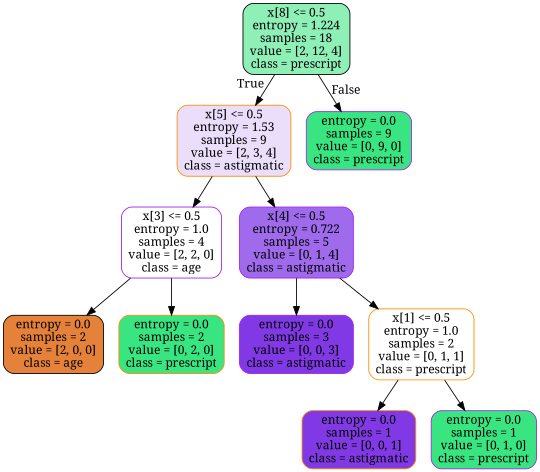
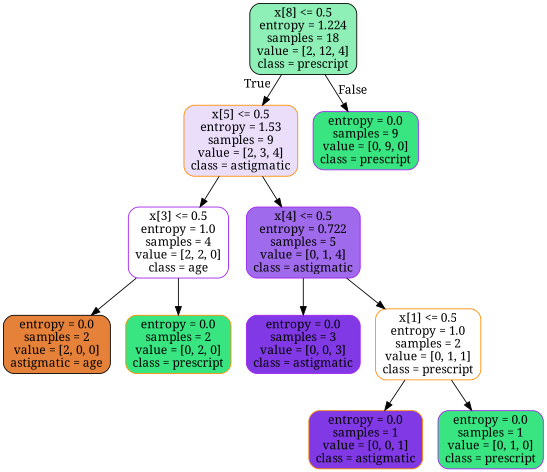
  digraph {
    fontname="Noto Serif"
    node [color=purple fillcolor="#39e581" fontname="Noto Serif" shape=box style="filled, rounded"]
    edge [fontname="Noto Serif"]
    n1 [color=black fillcolor="#8ef0b7" label="x[8] <= 0.5\nentropy = 1.224\nsamples = 18\nvalue = [2, 12, 4]\nclass = prescript"]
    n2 [color=darkorange fillcolor="#eadefb" label="x[5] <= 0.5\nentropy = 1.53\nsamples = 9\nvalue = [2, 3, 4]\nclass = astigmatic"]
    n3 [label="entropy = 0.0\nsamples = 9\nvalue = [0, 9, 0]\nclass = prescript"]
    n4 [fillcolor="#ffffff" label="x[3] <= 0.5\nentropy = 1.0\nsamples = 4\nvalue = [2, 2, 0]\nclass = age"]
    n5 [fillcolor="#a06aec" label="x[4] <= 0.5\nentropy = 0.722\nsamples = 5\nvalue = [0, 1, 4]\nclass = astigmatic"]
-   n6 [color=black fillcolor="#e58139" label="entropy = 0.0\nsamples = 2\nvalue = [2, 0, 0]\nclass = age"]
+   n6 [color=black fillcolor="#e58139" label="entropy = 0.0\nsamples = 2\nvalue = [2, 0, 0]\nastigmatic = age"]
    n7 [color=darkorange label="entropy = 0.0\nsamples = 2\nvalue = [0, 2, 0]\nclass = prescript"]
    n8 [fillcolor="#8139e5" label="entropy = 0.0\nsamples = 3\nvalue = [0, 0, 3]\nclass = astigmatic"]
    n9 [color=darkorange fillcolor="#ffffff" label="x[1] <= 0.5\nentropy = 1.0\nsamples = 2\nvalue = [0, 1, 1]\nclass = prescript"]
    n10 [color=darkorange fillcolor="#8139e5" label="entropy = 0.0\nsamples = 1\nvalue = [0, 0, 1]\nclass = astigmatic"]
    n11 [label="entropy = 0.0\nsamples = 1\nvalue = [0, 1, 0]\nclass = prescript"]
    n1 -> n2 [headlabel=True labelangle=45 labeldistance=2.5]
    n1 -> n3 [headlabel=False labelangle=-45 labeldistance=2.5]
    n2 -> n4
    n2 -> n5
    n4 -> n6
    n4 -> n7
    n5 -> n8
    n5 -> n9
    n9 -> n10
    n9 -> n11
  }
